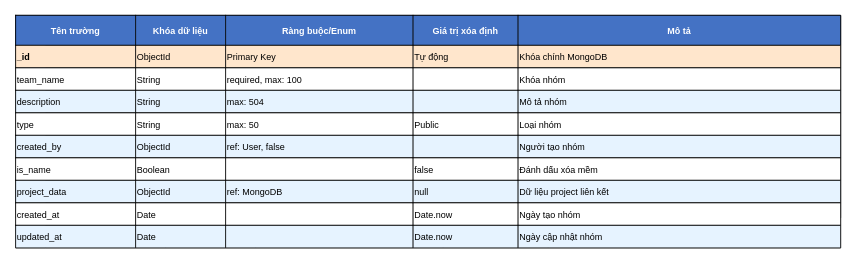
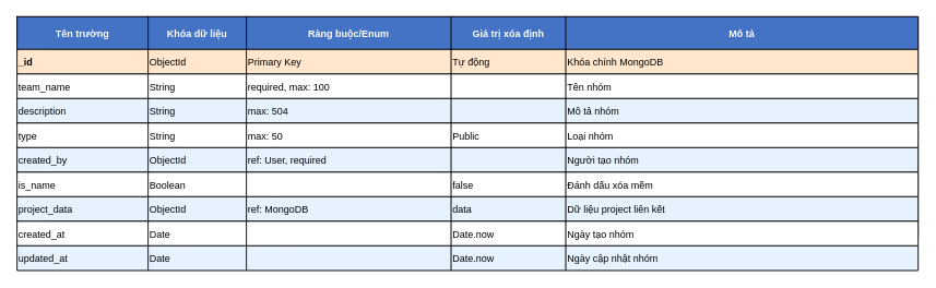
  <mxCell id="0" />
  <mxCell id="1" parent="0" />
  <mxCell id="2" value="" style="shape=table;startSize=0;container=1;collapsible=0;childLayout=tableLayout;fixedRows=1;rowLines=0;fontStyle=1;align=center;resizeLast=1;strokeColor=#000000;fillColor=#ffffff;" parent="1" vertex="1"><mxGeometry x="20" y="20" width="1100" height="270" as="geometry" /></mxCell>
  <mxCell id="3" value="" style="shape=tableRow;horizontal=0;fillColor=#4472C4;strokeColor=#000000;" parent="2" vertex="1"><mxGeometry width="1100" height="40" as="geometry" /></mxCell>
  <mxCell id="4" value="Tên trường" style="shape=partialRectangle;connectable=0;fillColor=#4472C4;align=center;fontStyle=1;fontSize=12;fontColor=#ffffff;" parent="3" vertex="1"><mxGeometry width="160" height="40" as="geometry" /></mxCell>
  <mxCell id="5" value="Khóa dữ liệu" style="shape=partialRectangle;connectable=0;fillColor=#4472C4;align=center;fontStyle=1;fontSize=12;fontColor=#ffffff;" parent="3" vertex="1"><mxGeometry x="160" width="120" height="40" as="geometry" /></mxCell>
  <mxCell id="6" value="Ràng buộc/Enum" style="shape=partialRectangle;connectable=0;fillColor=#4472C4;align=center;fontStyle=1;fontSize=12;fontColor=#ffffff;" parent="3" vertex="1"><mxGeometry x="280" width="250" height="40" as="geometry" /></mxCell>
  <mxCell id="7" value="Giá trị xóa định" style="shape=partialRectangle;connectable=0;fillColor=#4472C4;align=center;fontStyle=1;fontSize=12;fontColor=#ffffff;" parent="3" vertex="1"><mxGeometry x="530" width="140" height="40" as="geometry" /></mxCell>
  <mxCell id="8" value="Mô tả" style="shape=partialRectangle;connectable=0;fillColor=#4472C4;align=center;fontStyle=1;fontSize=12;fontColor=#ffffff;" parent="3" vertex="1"><mxGeometry x="670" width="430" height="40" as="geometry" /></mxCell>
  <mxCell id="9" value="" style="shape=tableRow;horizontal=0;fillColor=#FFE6CC;strokeColor=#000000;" parent="2" vertex="1"><mxGeometry y="40" width="1100" height="30" as="geometry" /></mxCell>
  <mxCell id="10" value="_id" style="shape=partialRectangle;connectable=0;fillColor=#FFE6CC;align=left;fontStyle=1;" parent="9" vertex="1"><mxGeometry width="160" height="30" as="geometry" /></mxCell>
  <mxCell id="11" value="ObjectId" style="shape=partialRectangle;connectable=0;fillColor=#FFE6CC;align=left;" parent="9" vertex="1"><mxGeometry x="160" width="120" height="30" as="geometry" /></mxCell>
  <mxCell id="12" value="Primary Key" style="shape=partialRectangle;connectable=0;fillColor=#FFE6CC;align=left;" parent="9" vertex="1"><mxGeometry x="280" width="250" height="30" as="geometry" /></mxCell>
  <mxCell id="13" value="Tự động" style="shape=partialRectangle;connectable=0;fillColor=#FFE6CC;align=left;" parent="9" vertex="1"><mxGeometry x="530" width="140" height="30" as="geometry" /></mxCell>
  <mxCell id="14" value="Khóa chính MongoDB" style="shape=partialRectangle;connectable=0;fillColor=#FFE6CC;align=left;" parent="9" vertex="1"><mxGeometry x="670" width="430" height="30" as="geometry" /></mxCell>
  <mxCell id="15" value="" style="shape=tableRow;horizontal=0;fillColor=#ffffff;strokeColor=#000000;" parent="2" vertex="1"><mxGeometry y="70" width="1100" height="30" as="geometry" /></mxCell>
  <mxCell id="16" value="team_name" style="shape=partialRectangle;connectable=0;fillColor=#ffffff;align=left;" parent="15" vertex="1"><mxGeometry width="160" height="30" as="geometry" /></mxCell>
  <mxCell id="17" value="String" style="shape=partialRectangle;connectable=0;fillColor=#ffffff;align=left;" parent="15" vertex="1"><mxGeometry x="160" width="120" height="30" as="geometry" /></mxCell>
  <mxCell id="18" value="required, max: 100" style="shape=partialRectangle;connectable=0;fillColor=#ffffff;align=left;" parent="15" vertex="1"><mxGeometry x="280" width="250" height="30" as="geometry" /></mxCell>
  <mxCell id="19" value="" style="shape=partialRectangle;connectable=0;fillColor=#ffffff;align=left;" parent="15" vertex="1"><mxGeometry x="530" width="140" height="30" as="geometry" /></mxCell>
- <mxCell id="20" value="Khóa nhóm" style="shape=partialRectangle;connectable=0;fillColor=#ffffff;align=left;" parent="15" vertex="1"><mxGeometry x="670" width="430" height="30" as="geometry" /></mxCell>
+ <mxCell id="20" value="Tên nhóm" style="shape=partialRectangle;connectable=0;fillColor=#ffffff;align=left;" parent="15" vertex="1"><mxGeometry x="670" width="430" height="30" as="geometry" /></mxCell>
  <mxCell id="21" value="" style="shape=tableRow;horizontal=0;fillColor=#E6F3FF;strokeColor=#000000;" parent="2" vertex="1"><mxGeometry y="100" width="1100" height="30" as="geometry" /></mxCell>
  <mxCell id="22" value="description" style="shape=partialRectangle;connectable=0;fillColor=#E6F3FF;align=left;" parent="21" vertex="1"><mxGeometry width="160" height="30" as="geometry" /></mxCell>
  <mxCell id="23" value="String" style="shape=partialRectangle;connectable=0;fillColor=#E6F3FF;align=left;" parent="21" vertex="1"><mxGeometry x="160" width="120" height="30" as="geometry" /></mxCell>
  <mxCell id="24" value="max: 504" style="shape=partialRectangle;connectable=0;fillColor=#E6F3FF;align=left;" parent="21" vertex="1"><mxGeometry x="280" width="250" height="30" as="geometry" /></mxCell>
  <mxCell id="25" value="" style="shape=partialRectangle;connectable=0;fillColor=#E6F3FF;align=left;" parent="21" vertex="1"><mxGeometry x="530" width="140" height="30" as="geometry" /></mxCell>
  <mxCell id="26" value="Mô tả nhóm" style="shape=partialRectangle;connectable=0;fillColor=#E6F3FF;align=left;" parent="21" vertex="1"><mxGeometry x="670" width="430" height="30" as="geometry" /></mxCell>
  <mxCell id="27" value="" style="shape=tableRow;horizontal=0;fillColor=#ffffff;strokeColor=#000000;" parent="2" vertex="1"><mxGeometry y="130" width="1100" height="30" as="geometry" /></mxCell>
  <mxCell id="28" value="type" style="shape=partialRectangle;connectable=0;fillColor=#ffffff;align=left;" parent="27" vertex="1"><mxGeometry width="160" height="30" as="geometry" /></mxCell>
  <mxCell id="29" value="String" style="shape=partialRectangle;connectable=0;fillColor=#ffffff;align=left;" parent="27" vertex="1"><mxGeometry x="160" width="120" height="30" as="geometry" /></mxCell>
  <mxCell id="30" value="max: 50" style="shape=partialRectangle;connectable=0;fillColor=#ffffff;align=left;" parent="27" vertex="1"><mxGeometry x="280" width="250" height="30" as="geometry" /></mxCell>
  <mxCell id="31" value="Public" style="shape=partialRectangle;connectable=0;fillColor=#ffffff;align=left;" parent="27" vertex="1"><mxGeometry x="530" width="140" height="30" as="geometry" /></mxCell>
  <mxCell id="32" value="Loại nhóm" style="shape=partialRectangle;connectable=0;fillColor=#ffffff;align=left;" parent="27" vertex="1"><mxGeometry x="670" width="430" height="30" as="geometry" /></mxCell>
  <mxCell id="33" value="" style="shape=tableRow;horizontal=0;fillColor=#E6F3FF;strokeColor=#000000;" parent="2" vertex="1"><mxGeometry y="160" width="1100" height="30" as="geometry" /></mxCell>
  <mxCell id="34" value="created_by" style="shape=partialRectangle;connectable=0;fillColor=#E6F3FF;align=left;" parent="33" vertex="1"><mxGeometry width="160" height="30" as="geometry" /></mxCell>
  <mxCell id="35" value="ObjectId" style="shape=partialRectangle;connectable=0;fillColor=#E6F3FF;align=left;" parent="33" vertex="1"><mxGeometry x="160" width="120" height="30" as="geometry" /></mxCell>
- <mxCell id="36" value="ref: User, false" style="shape=partialRectangle;connectable=0;fillColor=#E6F3FF;align=left;" parent="33" vertex="1"><mxGeometry x="280" width="250" height="30" as="geometry" /></mxCell>
+ <mxCell id="36" value="ref: User, required" style="shape=partialRectangle;connectable=0;fillColor=#E6F3FF;align=left;" parent="33" vertex="1"><mxGeometry x="280" width="250" height="30" as="geometry" /></mxCell>
  <mxCell id="37" value="" style="shape=partialRectangle;connectable=0;fillColor=#E6F3FF;align=left;" parent="33" vertex="1"><mxGeometry x="530" width="140" height="30" as="geometry" /></mxCell>
  <mxCell id="38" value="Người tạo nhóm" style="shape=partialRectangle;connectable=0;fillColor=#E6F3FF;align=left;" parent="33" vertex="1"><mxGeometry x="670" width="430" height="30" as="geometry" /></mxCell>
  <mxCell id="39" value="" style="shape=tableRow;horizontal=0;fillColor=#ffffff;strokeColor=#000000;" parent="2" vertex="1"><mxGeometry y="190" width="1100" height="30" as="geometry" /></mxCell>
  <mxCell id="40" value="is_name" style="shape=partialRectangle;connectable=0;fillColor=#ffffff;align=left;" parent="39" vertex="1"><mxGeometry width="160" height="30" as="geometry" /></mxCell>
  <mxCell id="41" value="Boolean" style="shape=partialRectangle;connectable=0;fillColor=#ffffff;align=left;" parent="39" vertex="1"><mxGeometry x="160" width="120" height="30" as="geometry" /></mxCell>
  <mxCell id="42" value="" style="shape=partialRectangle;connectable=0;fillColor=#ffffff;align=left;" parent="39" vertex="1"><mxGeometry x="280" width="250" height="30" as="geometry" /></mxCell>
  <mxCell id="43" value="false" style="shape=partialRectangle;connectable=0;fillColor=#ffffff;align=left;" parent="39" vertex="1"><mxGeometry x="530" width="140" height="30" as="geometry" /></mxCell>
  <mxCell id="44" value="Đánh dấu xóa mềm" style="shape=partialRectangle;connectable=0;fillColor=#ffffff;align=left;" parent="39" vertex="1"><mxGeometry x="670" width="430" height="30" as="geometry" /></mxCell>
  <mxCell id="45" value="" style="shape=tableRow;horizontal=0;fillColor=#E6F3FF;strokeColor=#000000;" parent="2" vertex="1"><mxGeometry y="220" width="1100" height="30" as="geometry" /></mxCell>
  <mxCell id="46" value="project_data" style="shape=partialRectangle;connectable=0;fillColor=#E6F3FF;align=left;" parent="45" vertex="1"><mxGeometry width="160" height="30" as="geometry" /></mxCell>
  <mxCell id="47" value="ObjectId" style="shape=partialRectangle;connectable=0;fillColor=#E6F3FF;align=left;" parent="45" vertex="1"><mxGeometry x="160" width="120" height="30" as="geometry" /></mxCell>
  <mxCell id="48" value="ref: MongoDB" style="shape=partialRectangle;connectable=0;fillColor=#E6F3FF;align=left;" parent="45" vertex="1"><mxGeometry x="280" width="250" height="30" as="geometry" /></mxCell>
- <mxCell id="49" value="null" style="shape=partialRectangle;connectable=0;fillColor=#E6F3FF;align=left;" parent="45" vertex="1"><mxGeometry x="530" width="140" height="30" as="geometry" /></mxCell>
+ <mxCell id="49" value="data" style="shape=partialRectangle;connectable=0;fillColor=#E6F3FF;align=left;" parent="45" vertex="1"><mxGeometry x="530" width="140" height="30" as="geometry" /></mxCell>
  <mxCell id="50" value="Dữ liệu project liên kết" style="shape=partialRectangle;connectable=0;fillColor=#E6F3FF;align=left;" parent="45" vertex="1"><mxGeometry x="670" width="430" height="30" as="geometry" /></mxCell>
  <mxCell id="51" value="" style="shape=tableRow;horizontal=0;fillColor=#ffffff;strokeColor=#000000;" parent="2" vertex="1"><mxGeometry y="250" width="1100" height="30" as="geometry" /></mxCell>
  <mxCell id="52" value="created_at" style="shape=partialRectangle;connectable=0;fillColor=#ffffff;align=left;" parent="51" vertex="1"><mxGeometry width="160" height="30" as="geometry" /></mxCell>
  <mxCell id="53" value="Date" style="shape=partialRectangle;connectable=0;fillColor=#ffffff;align=left;" parent="51" vertex="1"><mxGeometry x="160" width="120" height="30" as="geometry" /></mxCell>
  <mxCell id="54" value="" style="shape=partialRectangle;connectable=0;fillColor=#ffffff;align=left;" parent="51" vertex="1"><mxGeometry x="280" width="250" height="30" as="geometry" /></mxCell>
  <mxCell id="55" value="Date.now" style="shape=partialRectangle;connectable=0;fillColor=#ffffff;align=left;" parent="51" vertex="1"><mxGeometry x="530" width="140" height="30" as="geometry" /></mxCell>
  <mxCell id="56" value="Ngày tạo nhóm" style="shape=partialRectangle;connectable=0;fillColor=#ffffff;align=left;" parent="51" vertex="1"><mxGeometry x="670" width="430" height="30" as="geometry" /></mxCell>
  <mxCell id="57" value="" style="shape=tableRow;horizontal=0;fillColor=#E6F3FF;strokeColor=#000000;" parent="2" vertex="1"><mxGeometry y="280" width="1100" height="30" as="geometry" /></mxCell>
  <mxCell id="58" value="updated_at" style="shape=partialRectangle;connectable=0;fillColor=#E6F3FF;align=left;" parent="57" vertex="1"><mxGeometry width="160" height="30" as="geometry" /></mxCell>
  <mxCell id="59" value="Date" style="shape=partialRectangle;connectable=0;fillColor=#E6F3FF;align=left;" parent="57" vertex="1"><mxGeometry x="160" width="120" height="30" as="geometry" /></mxCell>
  <mxCell id="60" value="" style="shape=partialRectangle;connectable=0;fillColor=#E6F3FF;align=left;" parent="57" vertex="1"><mxGeometry x="280" width="250" height="30" as="geometry" /></mxCell>
  <mxCell id="61" value="Date.now" style="shape=partialRectangle;connectable=0;fillColor=#E6F3FF;align=left;" parent="57" vertex="1"><mxGeometry x="530" width="140" height="30" as="geometry" /></mxCell>
  <mxCell id="62" value="Ngày cập nhật nhóm" style="shape=partialRectangle;connectable=0;fillColor=#E6F3FF;align=left;" parent="57" vertex="1"><mxGeometry x="670" width="430" height="30" as="geometry" /></mxCell>
